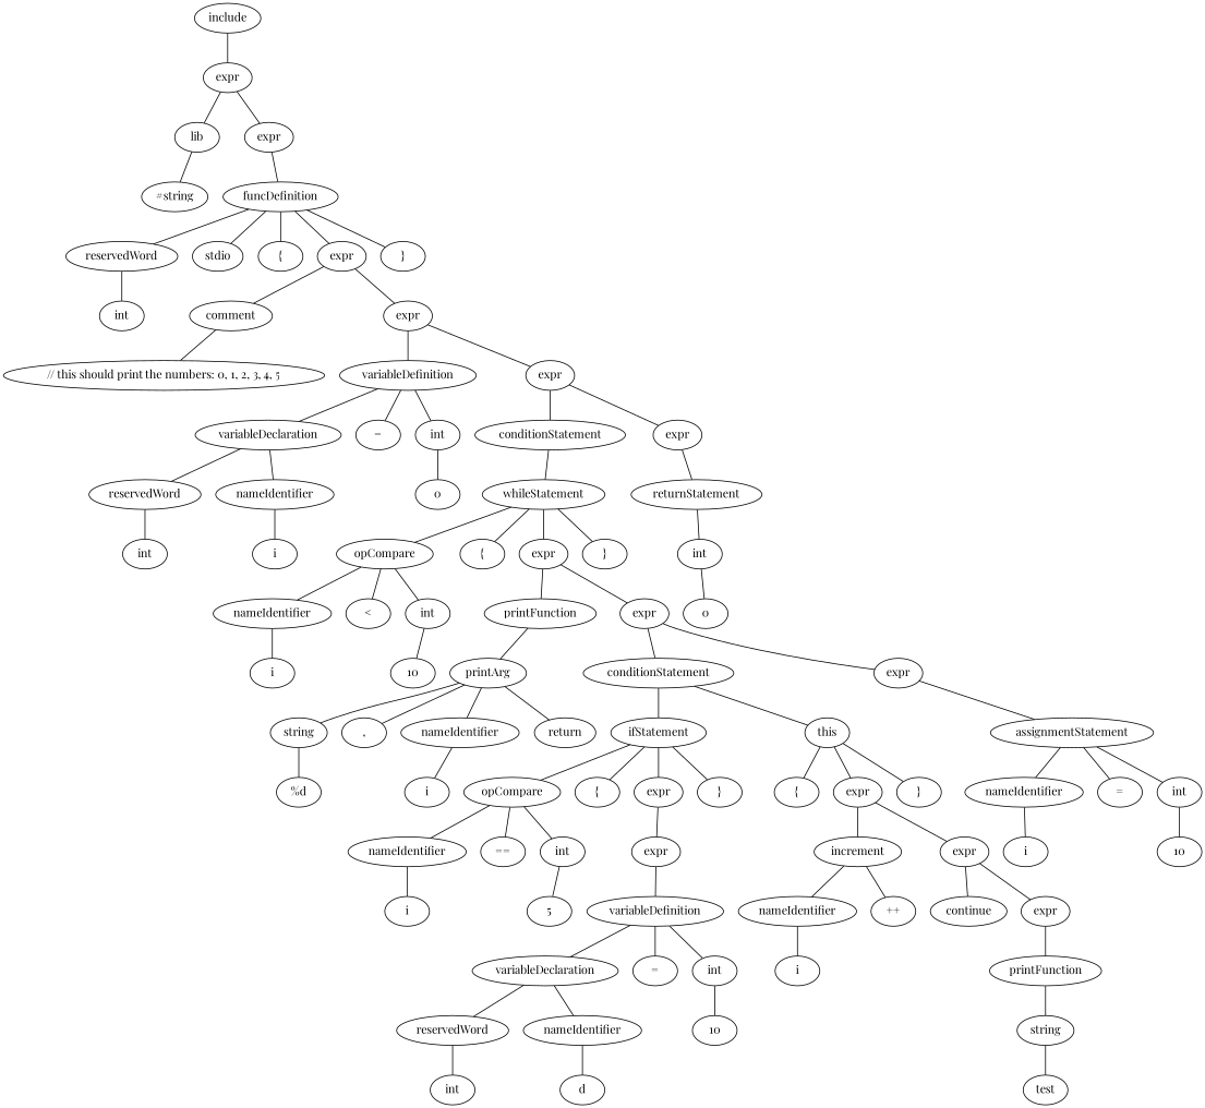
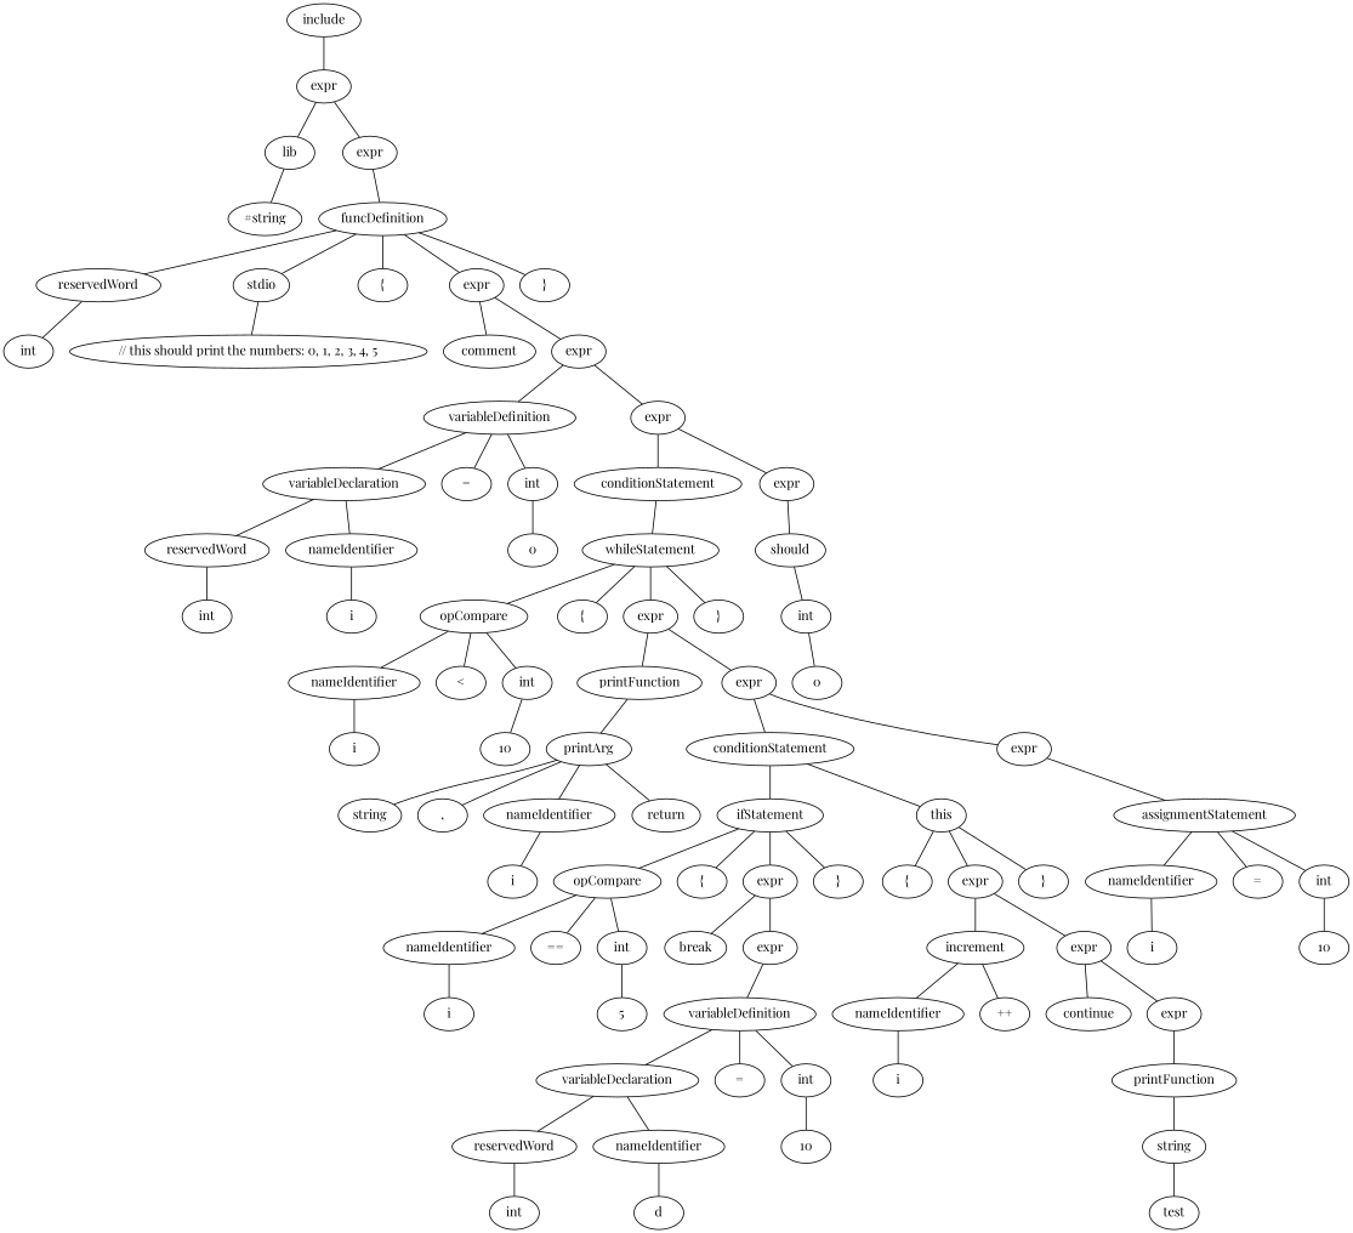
  graph {
    fontname="Playfair Display"
    node [fontname="Playfair Display"]
    edge [fontname="Playfair Display"]
    n1 [label=include]
    n2 [label=expr]
    n3 [label=lib]
    n4 [label=expr]
    n5 [label="#string"]
    n6 [label=funcDefinition]
    n7 [label=reservedWord]
    n8 [label=stdio]
    n9 [label="{"]
    n10 [label=expr]
    n11 [label="}"]
    n12 [label=int]
    n13 [label=comment]
    n14 [label=expr]
    n15 [label="// this should print the numbers: 0, 1, 2, 3, 4, 5\n"]
    n16 [label=variableDefinition]
    n17 [label=expr]
    n18 [label=variableDeclaration]
    n19 [label="="]
    n20 [label=int]
    n21 [label=conditionStatement]
    n22 [label=expr]
    n23 [label=reservedWord]
    n24 [label=nameIdentifier]
    n25 [label=0]
    n26 [label=int]
    n27 [label=i]
    n28 [label=whileStatement]
-   n29 [label=returnStatement]
+   n29 [label=should]
    n30 [label=opCompare]
    n31 [label="{"]
    n32 [label=expr]
    n33 [label="}"]
    n34 [label=nameIdentifier]
    n35 [label="<"]
    n36 [label=int]
    n37 [label=printFunction]
    n38 [label=expr]
    n39 [label=i]
    n40 [label=10]
    n41 [label=printArg]
    n42 [label=conditionStatement]
    n43 [label=expr]
    n44 [label=string]
    n45 [label=","]
    n46 [label=nameIdentifier]
    n47 [label=return]
-   n48 [label="%d\n"]
    n49 [label=i]
    n50 [label=ifStatement]
    n51 [label=this]
    n52 [label=assignmentStatement]
    n53 [label=opCompare]
    n54 [label="{"]
    n55 [label=expr]
    n56 [label="}"]
    n57 [label="{"]
    n58 [label=expr]
    n59 [label="}"]
    n60 [label=nameIdentifier]
    n61 [label="=="]
    n62 [label=int]
+   n63 [label=break]
    n64 [label=expr]
    n65 [label=i]
    n66 [label=5]
    n67 [label=variableDefinition]
    n68 [label=variableDeclaration]
    n69 [label="="]
    n70 [label=int]
    n71 [label=reservedWord]
    n72 [label=nameIdentifier]
    n73 [label=10]
    n74 [label=int]
    n75 [label=d]
    n76 [label=increment]
    n77 [label=expr]
    n78 [label=nameIdentifier]
    n79 [label="++"]
    n80 [label=continue]
    n81 [label=expr]
    n82 [label=i]
    n83 [label=printFunction]
    n84 [label=string]
    n85 [label=test]
    n86 [label=nameIdentifier]
    n87 [label="="]
    n88 [label=int]
    n89 [label=i]
    n90 [label=10]
    n91 [label=int]
    n92 [label=0]
    n1 -- n2
    n2 -- n3
    n2 -- n4
    n3 -- n5
    n4 -- n6
    n6 -- n7
    n6 -- n8
    n6 -- n9
    n6 -- n10
    n6 -- n11
    n7 -- n12
    n10 -- n13
    n10 -- n14
-   n13 -- n15
+   n8 -- n15
    n14 -- n16
    n14 -- n17
    n16 -- n18
    n16 -- n19
    n16 -- n20
    n17 -- n21
    n17 -- n22
    n18 -- n23
    n18 -- n24
    n20 -- n25
    n21 -- n28
    n22 -- n29
    n23 -- n26
    n24 -- n27
    n28 -- n30
    n28 -- n31
    n28 -- n32
    n28 -- n33
    n29 -- n91
    n30 -- n34
    n30 -- n35
    n30 -- n36
    n32 -- n37
    n32 -- n38
    n34 -- n39
    n36 -- n40
    n37 -- n41
    n38 -- n42
    n38 -- n43
    n41 -- n44
    n41 -- n45
    n41 -- n46
    n41 -- n47
    n42 -- n50
    n42 -- n51
    n43 -- n52
-   n44 -- n48
    n46 -- n49
    n50 -- n53
    n50 -- n54
    n50 -- n55
    n50 -- n56
    n51 -- n57
    n51 -- n58
    n51 -- n59
    n52 -- n86
    n52 -- n87
    n52 -- n88
    n53 -- n60
    n53 -- n61
    n53 -- n62
+   n55 -- n63
    n55 -- n64
    n58 -- n76
    n58 -- n77
    n60 -- n65
    n62 -- n66
    n64 -- n67
    n67 -- n68
    n67 -- n69
    n67 -- n70
    n68 -- n71
    n68 -- n72
    n70 -- n73
    n71 -- n74
    n72 -- n75
    n76 -- n78
    n76 -- n79
    n77 -- n80
    n77 -- n81
    n78 -- n82
    n81 -- n83
    n83 -- n84
    n84 -- n85
    n86 -- n89
    n88 -- n90
    n91 -- n92
  }
